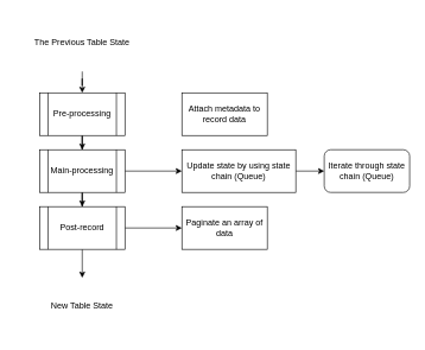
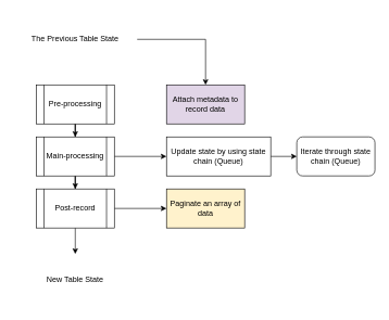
  <mxCell id="0" />
  <mxCell id="1" parent="0" />
- <mxCell id="2" style="edgeStyle=orthogonalEdgeStyle;rounded=0;orthogonalLoop=1;jettySize=auto;html=1;" parent="1" source="3" target="5" edge="1"><mxGeometry relative="1" as="geometry" /></mxCell>
+ <mxCell id="2" style="edgeStyle=orthogonalEdgeStyle;rounded=0;orthogonalLoop=1;jettySize=auto;html=1;" parent="1" source="3" target="12" edge="1"><mxGeometry relative="1" as="geometry" /></mxCell>
  <mxCell id="3" value="The Previous Table State" style="text;html=1;strokeColor=none;fillColor=none;align=center;verticalAlign=middle;whiteSpace=wrap;rounded=0;" parent="1" vertex="1"><mxGeometry x="20" y="20" width="190" height="80" as="geometry" /></mxCell>
  <mxCell id="4" style="edgeStyle=orthogonalEdgeStyle;rounded=0;orthogonalLoop=1;jettySize=auto;html=1;" parent="1" source="5" target="8" edge="1"><mxGeometry relative="1" as="geometry" /></mxCell>
  <mxCell id="5" value="Pre-processing" style="shape=process;whiteSpace=wrap;html=1;backgroundOutline=1;" parent="1" vertex="1"><mxGeometry x="55" y="130" width="120" height="60" as="geometry" /></mxCell>
  <mxCell id="6" value="" style="edgeStyle=orthogonalEdgeStyle;rounded=0;orthogonalLoop=1;jettySize=auto;html=1;" parent="1" source="8" target="14" edge="1"><mxGeometry relative="1" as="geometry" /></mxCell>
  <mxCell id="7" style="edgeStyle=orthogonalEdgeStyle;rounded=0;orthogonalLoop=1;jettySize=auto;html=1;" parent="1" source="8" target="11" edge="1"><mxGeometry relative="1" as="geometry" /></mxCell>
  <mxCell id="8" value="Main-processing" style="shape=process;whiteSpace=wrap;html=1;backgroundOutline=1;" parent="1" vertex="1"><mxGeometry x="55" y="210" width="120" height="60" as="geometry" /></mxCell>
  <mxCell id="9" style="edgeStyle=orthogonalEdgeStyle;rounded=0;orthogonalLoop=1;jettySize=auto;html=1;" parent="1" source="11" target="15" edge="1"><mxGeometry relative="1" as="geometry" /></mxCell>
  <mxCell id="10" value="" style="edgeStyle=orthogonalEdgeStyle;rounded=0;orthogonalLoop=1;jettySize=auto;html=1;" parent="1" source="11" target="16" edge="1"><mxGeometry relative="1" as="geometry" /></mxCell>
  <mxCell id="11" value="Post-record" style="shape=process;whiteSpace=wrap;html=1;backgroundOutline=1;" parent="1" vertex="1"><mxGeometry x="55" y="290" width="120" height="60" as="geometry" /></mxCell>
- <mxCell id="12" value="Attach metadata to record data" style="whiteSpace=wrap;html=1;" parent="1" vertex="1"><mxGeometry x="255" y="130" width="120" height="60" as="geometry" /></mxCell>
+ <mxCell id="12" value="Attach metadata to record data" style="whiteSpace=wrap;html=1;fillColor=#e1d5e7;" parent="1" vertex="1"><mxGeometry x="255" y="130" width="120" height="60" as="geometry" /></mxCell>
  <mxCell id="13" value="" style="edgeStyle=orthogonalEdgeStyle;rounded=0;orthogonalLoop=1;jettySize=auto;html=1;" parent="1" source="14" target="17" edge="1"><mxGeometry relative="1" as="geometry" /></mxCell>
  <mxCell id="14" value="Update state by using state chain (Queue)" style="whiteSpace=wrap;html=1;" parent="1" vertex="1"><mxGeometry x="255" y="210" width="160" height="60" as="geometry" /></mxCell>
  <mxCell id="15" value="New Table State" style="text;html=1;strokeColor=none;fillColor=none;align=center;verticalAlign=middle;whiteSpace=wrap;rounded=0;" parent="1" vertex="1"><mxGeometry x="20" y="390" width="190" height="80" as="geometry" /></mxCell>
- <mxCell id="16" value="Paginate an array of data" style="whiteSpace=wrap;html=1;" parent="1" vertex="1"><mxGeometry x="255" y="290" width="120" height="60" as="geometry" /></mxCell>
+ <mxCell id="16" value="Paginate an array of data" style="whiteSpace=wrap;html=1;fillColor=#fff2cc;" parent="1" vertex="1"><mxGeometry x="255" y="290" width="120" height="60" as="geometry" /></mxCell>
  <mxCell id="17" value="Iterate through state chain (Queue)" style="whiteSpace=wrap;html=1;rounded=1;" parent="1" vertex="1"><mxGeometry x="455" y="210" width="120" height="60" as="geometry" /></mxCell>
